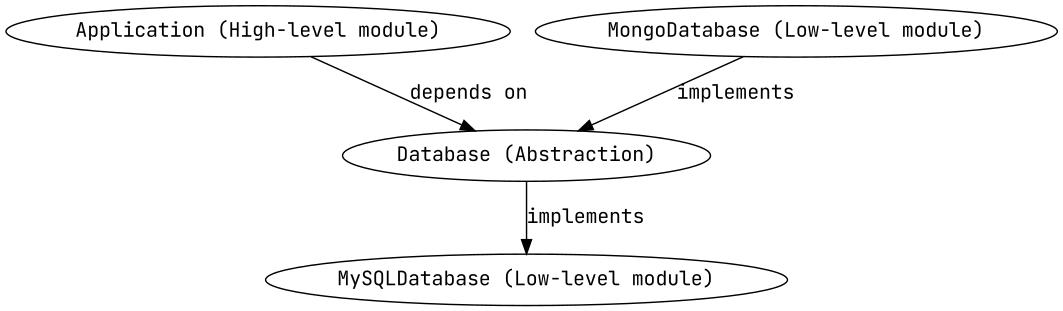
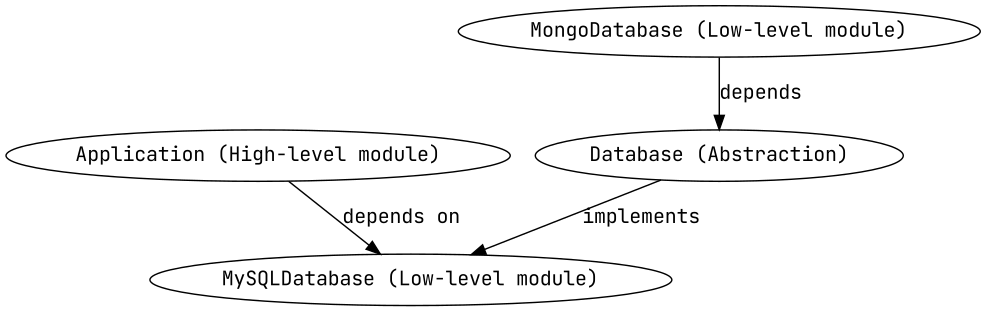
  digraph {
    fontname="JetBrains Mono"
    node [fontname="JetBrains Mono"]
    edge [fontname="JetBrains Mono"]
    n1 [label="Application (High-level module)"]
    n2 [label="Database (Abstraction)"]
    n3 [label="MySQLDatabase (Low-level module)"]
    n4 [label="MongoDatabase (Low-level module)"]
-   n1 -> n2 [label="depends on"]
+   n1 -> n3 [label="depends on"]
    n2 -> n3 [label=implements]
-   n4 -> n2 [label=implements]
+   n4 -> n2 [label=depends]
  }
